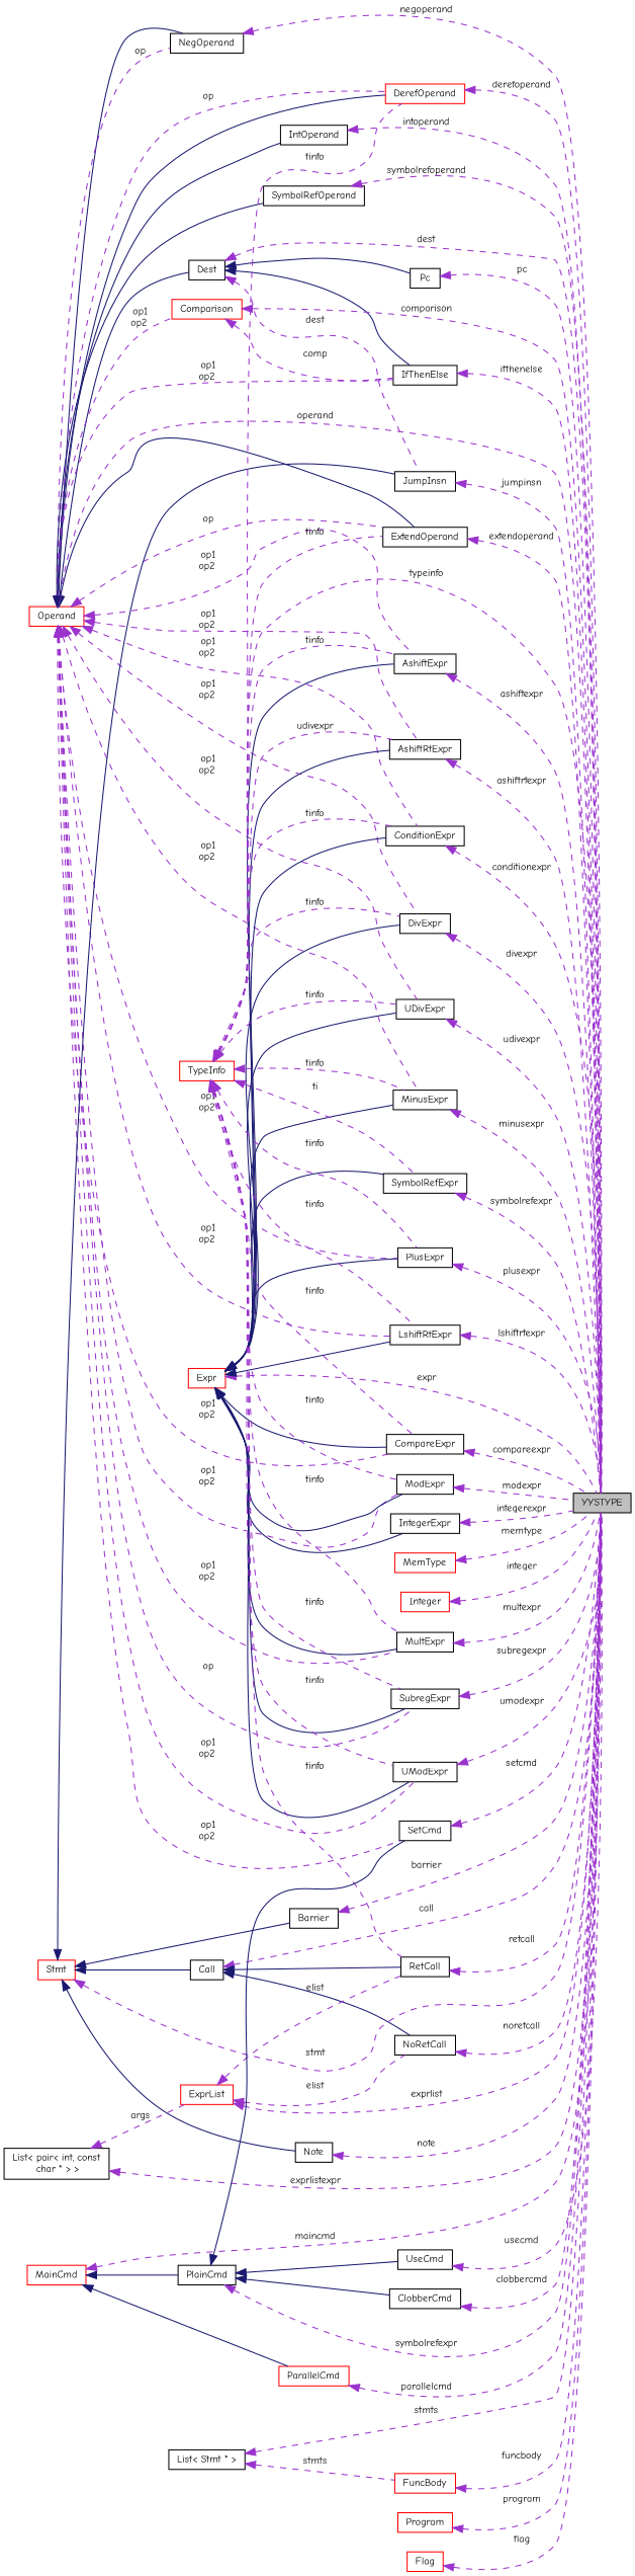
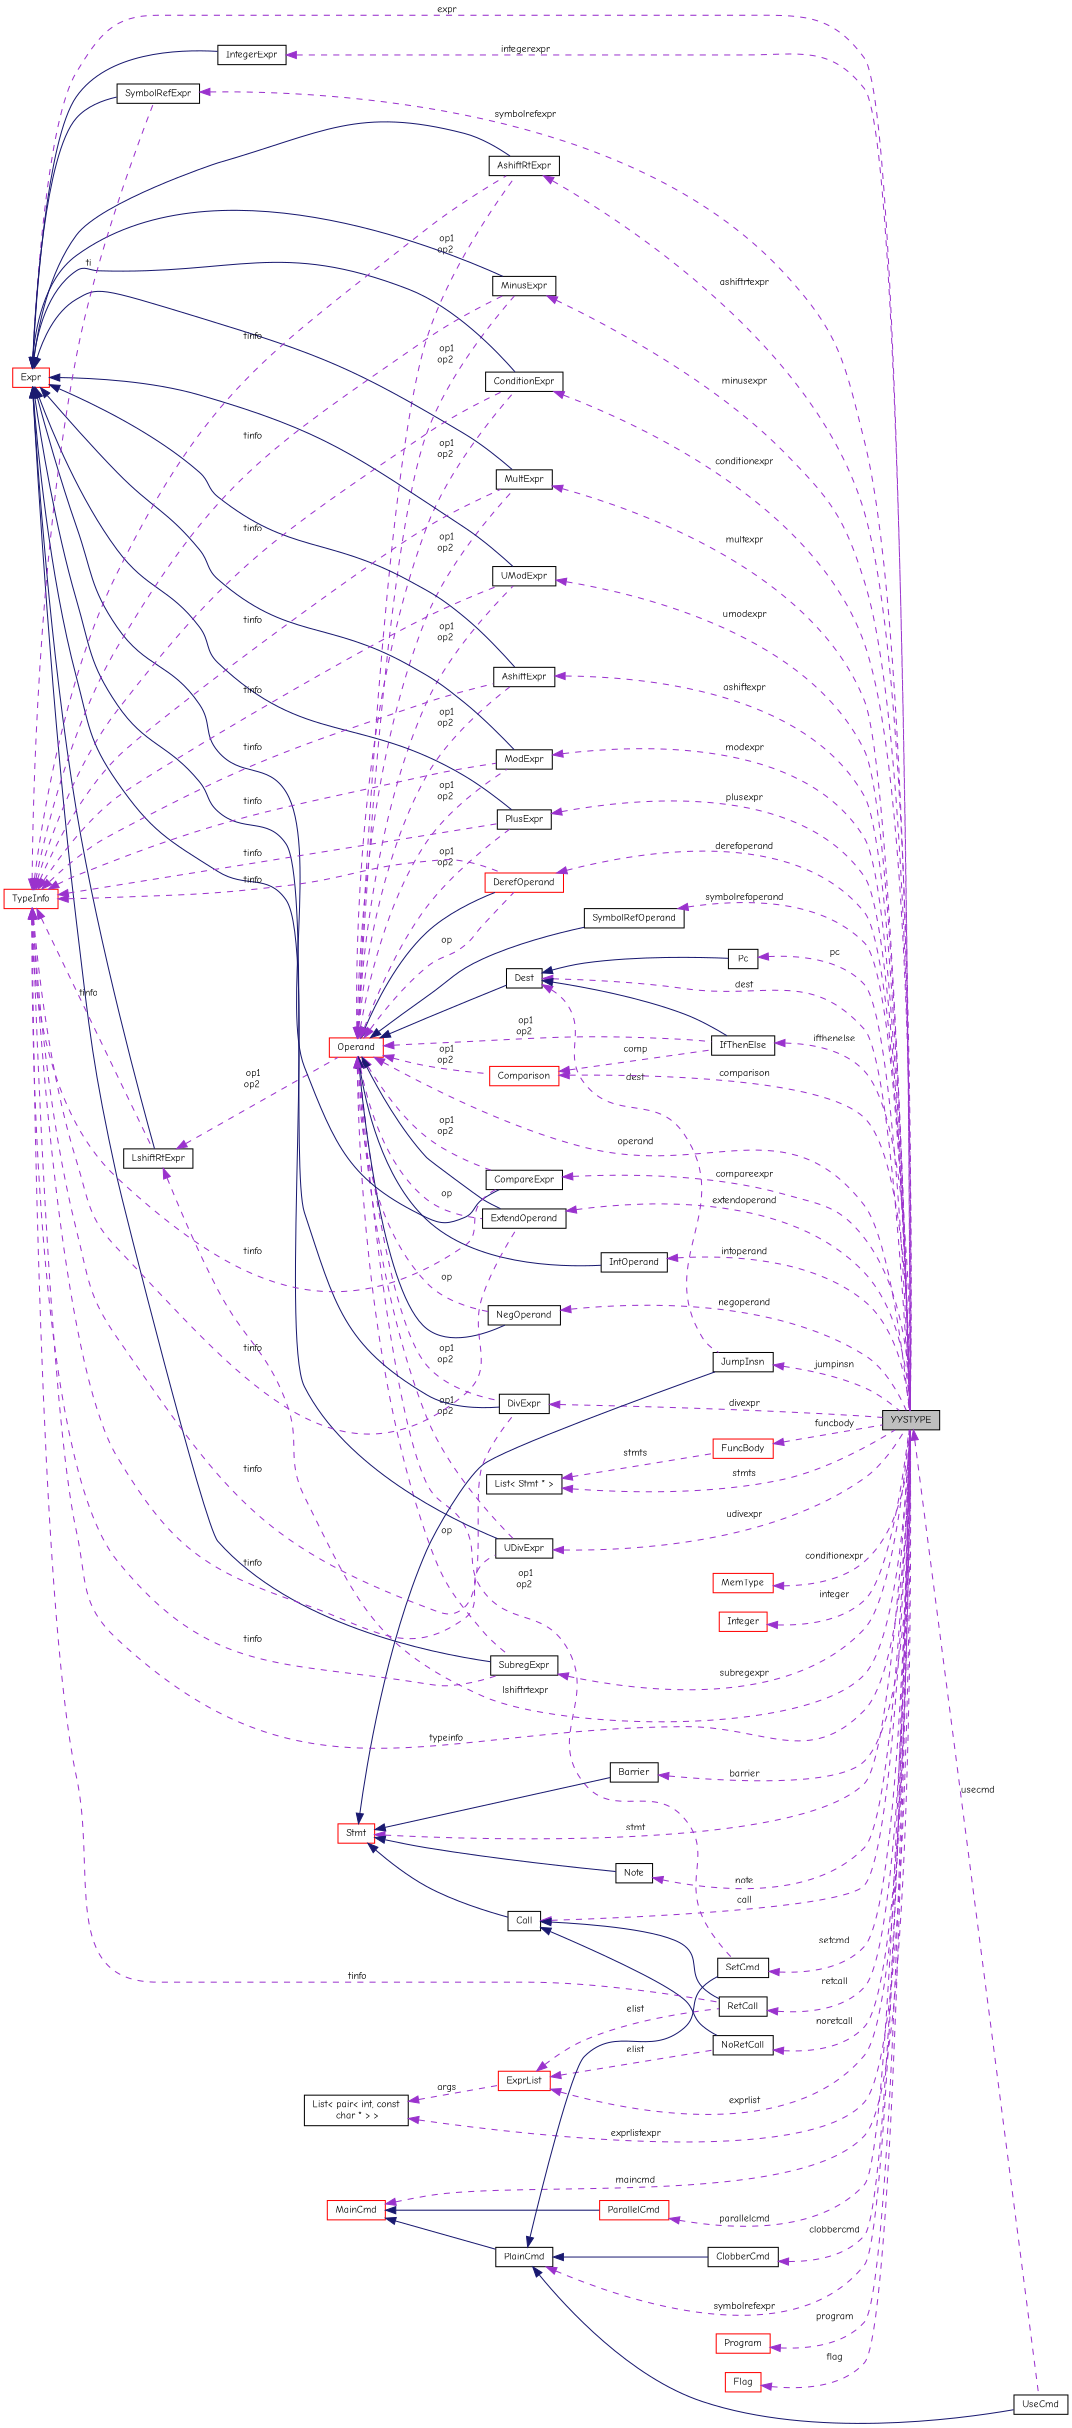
  digraph {
    fontname="Comic Neue"
    rankdir=LR
    node [color=black fillcolor=white fontname="Comic Neue" fontsize=10 shape=record style=filled]
    edge [color=darkorchid3 dir=back fontname="Comic Neue" fontsize=10 labelfontname=Helvetica labelfontsize=10 style=dashed]
    n1 [fillcolor=grey75 fontcolor=black height=0.2 label=YYSTYPE width=0.4]
    n2 [height=0.2 label=Dest width=0.4]
    n3 [height=0.2 label=Pc width=0.4]
    n4 [height=0.2 label=JumpInsn width=0.4]
    n5 [height=0.2 label=IfThenElse width=0.4]
    n6 [color=red height=0.2 label=Operand width=0.4]
    n7 [height=0.2 label=CompareExpr width=0.4]
    n8 [height=0.2 label=ExtendOperand width=0.4]
    n9 [height=0.2 label=AshiftRtExpr width=0.4]
    n10 [height=0.2 label=DivExpr width=0.4]
    n11 [height=0.2 label=NegOperand width=0.4]
    n12 [height=0.2 label=UDivExpr width=0.4]
    n13 [height=0.2 label=ConditionExpr width=0.4]
    n14 [height=0.2 label=AshiftExpr width=0.4]
    n15 [color=red height=0.2 label=DerefOperand width=0.4]
    n16 [height=0.2 label=LshiftRtExpr width=0.4]
    n17 [height=0.2 label=ModExpr width=0.4]
    n18 [height=0.2 label=UModExpr width=0.4]
    n19 [height=0.2 label=SetCmd width=0.4]
    n20 [height=0.2 label=IntOperand width=0.4]
    n21 [color=red height=0.2 label=Comparison width=0.4]
    n22 [height=0.2 label=SubregExpr width=0.4]
    n23 [height=0.2 label=MultExpr width=0.4]
    n24 [height=0.2 label=MinusExpr width=0.4]
    n25 [height=0.2 label=PlusExpr width=0.4]
    n26 [height=0.2 label=SymbolRefOperand width=0.4]
    n27 [color=red height=0.2 label=MemType width=0.4]
    n28 [color=red height=0.2 label=Integer width=0.4]
    n29 [height=0.2 label=NoRetCall width=0.4]
    n30 [height=0.2 label=Call width=0.4]
    n31 [height=0.2 label=RetCall width=0.4]
    n32 [color=red height=0.2 label=Stmt width=0.4]
    n33 [height=0.2 label=Note width=0.4]
    n34 [height=0.2 label=Barrier width=0.4]
    n35 [color=red height=0.2 label=ExprList width=0.4]
    n36 [height=0.2 label="List\< pair\< int, const\l char * \> \>" width=0.4]
    n37 [color=red height=0.2 label=Expr width=0.4]
    n38 [height=0.2 label=SymbolRefExpr width=0.4]
    n39 [height=0.2 label=IntegerExpr width=0.4]
    n40 [color=red height=0.2 label=TypeInfo width=0.4]
    n41 [color=red height=0.2 label=MainCmd width=0.4]
    n42 [height=0.2 label=PlainCmd width=0.4]
    n43 [color=red height=0.2 label=ParallelCmd width=0.4]
    n44 [height=0.2 label=UseCmd width=0.4]
    n45 [height=0.2 label=ClobberCmd width=0.4]
    n46 [height=0.2 label="List\< Stmt * \>" width=0.4]
    n47 [color=red height=0.2 label=FuncBody width=0.4]
    n48 [color=red height=0.2 label=Program width=0.4]
    n49 [color=red height=0.2 label=Flag width=0.4]
    n2 -> n1 [label=" dest"]
    n2 -> n3 [color=midnightblue style=solid]
    n2 -> n4 [label=" dest"]
    n2 -> n5 [color=midnightblue style=solid]
    n3 -> n1 [label=" pc"]
    n4 -> n1 [label=" jumpinsn"]
    n5 -> n1 [label=" ifthenelse"]
    n6 -> n1 [label=" operand"]
    n6 -> n2 [color=midnightblue style=solid]
    n6 -> n5 [label=" op1\nop2"]
    n6 -> n7 [label=" op1\nop2"]
    n6 -> n8 [color=midnightblue style=solid]
    n6 -> n8 [label=" op"]
    n6 -> n9 [label=" op1\nop2"]
    n6 -> n10 [label=" op1\nop2"]
    n6 -> n11 [color=midnightblue style=solid]
    n6 -> n11 [label=" op"]
    n6 -> n12 [label=" op1\nop2"]
    n6 -> n13 [label=" op1\nop2"]
    n6 -> n14 [label=" op1\nop2"]
    n6 -> n15 [color=midnightblue style=solid]
    n6 -> n15 [label=" op"]
-   n6 -> n16 [label=" op1\nop2"]
+   n16 -> n6 [label=" op1\nop2"]
    n6 -> n17 [label=" op1\nop2"]
    n6 -> n18 [label=" op1\nop2"]
    n6 -> n19 [label=" op1\nop2"]
    n6 -> n20 [color=midnightblue style=solid]
    n6 -> n21 [label=" op1\nop2"]
    n6 -> n22 [label=" op"]
    n6 -> n23 [label=" op1\nop2"]
    n6 -> n24 [label=" op1\nop2"]
    n6 -> n25 [label=" op1\nop2"]
    n6 -> n26 [color=midnightblue style=solid]
    n7 -> n1 [label=" compareexpr"]
    n8 -> n1 [label=" extendoperand"]
    n9 -> n1 [label=" ashiftrtexpr"]
    n10 -> n1 [label=" divexpr"]
    n11 -> n1 [label=" negoperand"]
    n12 -> n1 [label=" udivexpr"]
    n13 -> n1 [label=" conditionexpr"]
    n14 -> n1 [label=" ashiftexpr"]
    n15 -> n1 [label=" derefoperand"]
    n16 -> n1 [label=" lshiftrtexpr"]
    n17 -> n1 [label=" modexpr"]
    n18 -> n1 [label=" umodexpr"]
    n19 -> n1 [label=" setcmd"]
    n20 -> n1 [label=" intoperand"]
    n21 -> n1 [label=" comparison"]
    n21 -> n5 [label=" comp"]
    n22 -> n1 [label=" subregexpr"]
    n23 -> n1 [label=" multexpr"]
    n24 -> n1 [label=" minusexpr"]
    n25 -> n1 [label=" plusexpr"]
    n26 -> n1 [label=" symbolrefoperand"]
-   n27 -> n1 [label=" memtype"]
+   n27 -> n1 [label=" conditionexpr"]
    n28 -> n1 [label=" integer"]
    n29 -> n1 [label=" noretcall"]
    n30 -> n1 [label=" call"]
    n30 -> n29 [color=midnightblue style=solid]
    n30 -> n31 [color=midnightblue style=solid]
    n31 -> n1 [label=" retcall"]
    n32 -> n1 [label=" stmt"]
    n32 -> n4 [color=midnightblue style=solid]
    n32 -> n30 [color=midnightblue style=solid]
    n32 -> n33 [color=midnightblue style=solid]
    n32 -> n34 [color=midnightblue style=solid]
    n33 -> n1 [label=" note"]
    n34 -> n1 [label=" barrier"]
    n35 -> n1 [label=" exprlist"]
    n35 -> n29 [label=" elist"]
    n35 -> n31 [label=" elist"]
    n36 -> n1 [label=" exprlistexpr"]
    n36 -> n35 [label=" args"]
    n37 -> n1 [label=" expr"]
    n37 -> n7 [color=midnightblue style=solid]
    n37 -> n9 [color=midnightblue style=solid]
    n37 -> n10 [color=midnightblue style=solid]
    n37 -> n12 [color=midnightblue style=solid]
    n37 -> n13 [color=midnightblue style=solid]
    n37 -> n14 [color=midnightblue style=solid]
    n37 -> n16 [color=midnightblue style=solid]
    n37 -> n17 [color=midnightblue style=solid]
    n37 -> n18 [color=midnightblue style=solid]
    n37 -> n22 [color=midnightblue style=solid]
    n37 -> n23 [color=midnightblue style=solid]
    n37 -> n24 [color=midnightblue style=solid]
    n37 -> n25 [color=midnightblue style=solid]
    n37 -> n38 [color=midnightblue style=solid]
    n37 -> n39 [color=midnightblue style=solid]
    n38 -> n1 [label=" symbolrefexpr"]
    n39 -> n1 [label=" integerexpr"]
    n40 -> n1 [label=" typeinfo"]
    n40 -> n7 [label=" tinfo"]
    n40 -> n8 [label=" tinfo"]
-   n40 -> n9 [label=" udivexpr"]
+   n40 -> n9 [label=" tinfo"]
    n40 -> n10 [label=" tinfo"]
    n40 -> n12 [label=" tinfo"]
    n40 -> n13 [label=" tinfo"]
    n40 -> n14 [label=" tinfo"]
    n40 -> n15 [label=" tinfo"]
    n40 -> n16 [label=" tinfo"]
    n40 -> n17 [label=" tinfo"]
    n40 -> n18 [label=" tinfo"]
    n40 -> n22 [label=" tinfo"]
    n40 -> n23 [label=" tinfo"]
    n40 -> n24 [label=" tinfo"]
    n40 -> n25 [label=" tinfo"]
    n40 -> n31 [label=" tinfo"]
    n40 -> n38 [label=" ti"]
    n41 -> n1 [label=" maincmd"]
    n41 -> n42 [color=midnightblue style=solid]
    n41 -> n43 [color=midnightblue style=solid]
    n42 -> n1 [label=" symbolrefexpr"]
    n42 -> n19 [color=midnightblue style=solid]
    n42 -> n44 [color=midnightblue style=solid]
    n42 -> n45 [color=midnightblue style=solid]
    n43 -> n1 [label=" parallelcmd"]
-   n44 -> n1 [label=" usecmd"]
+   n1 -> n44 [label=" usecmd"]
    n45 -> n1 [label=" clobbercmd"]
    n46 -> n1 [label=" stmts"]
    n46 -> n47 [label=" stmts"]
    n47 -> n1 [label=" funcbody"]
    n48 -> n1 [label=" program"]
    n49 -> n1 [label=" flag"]
  }
